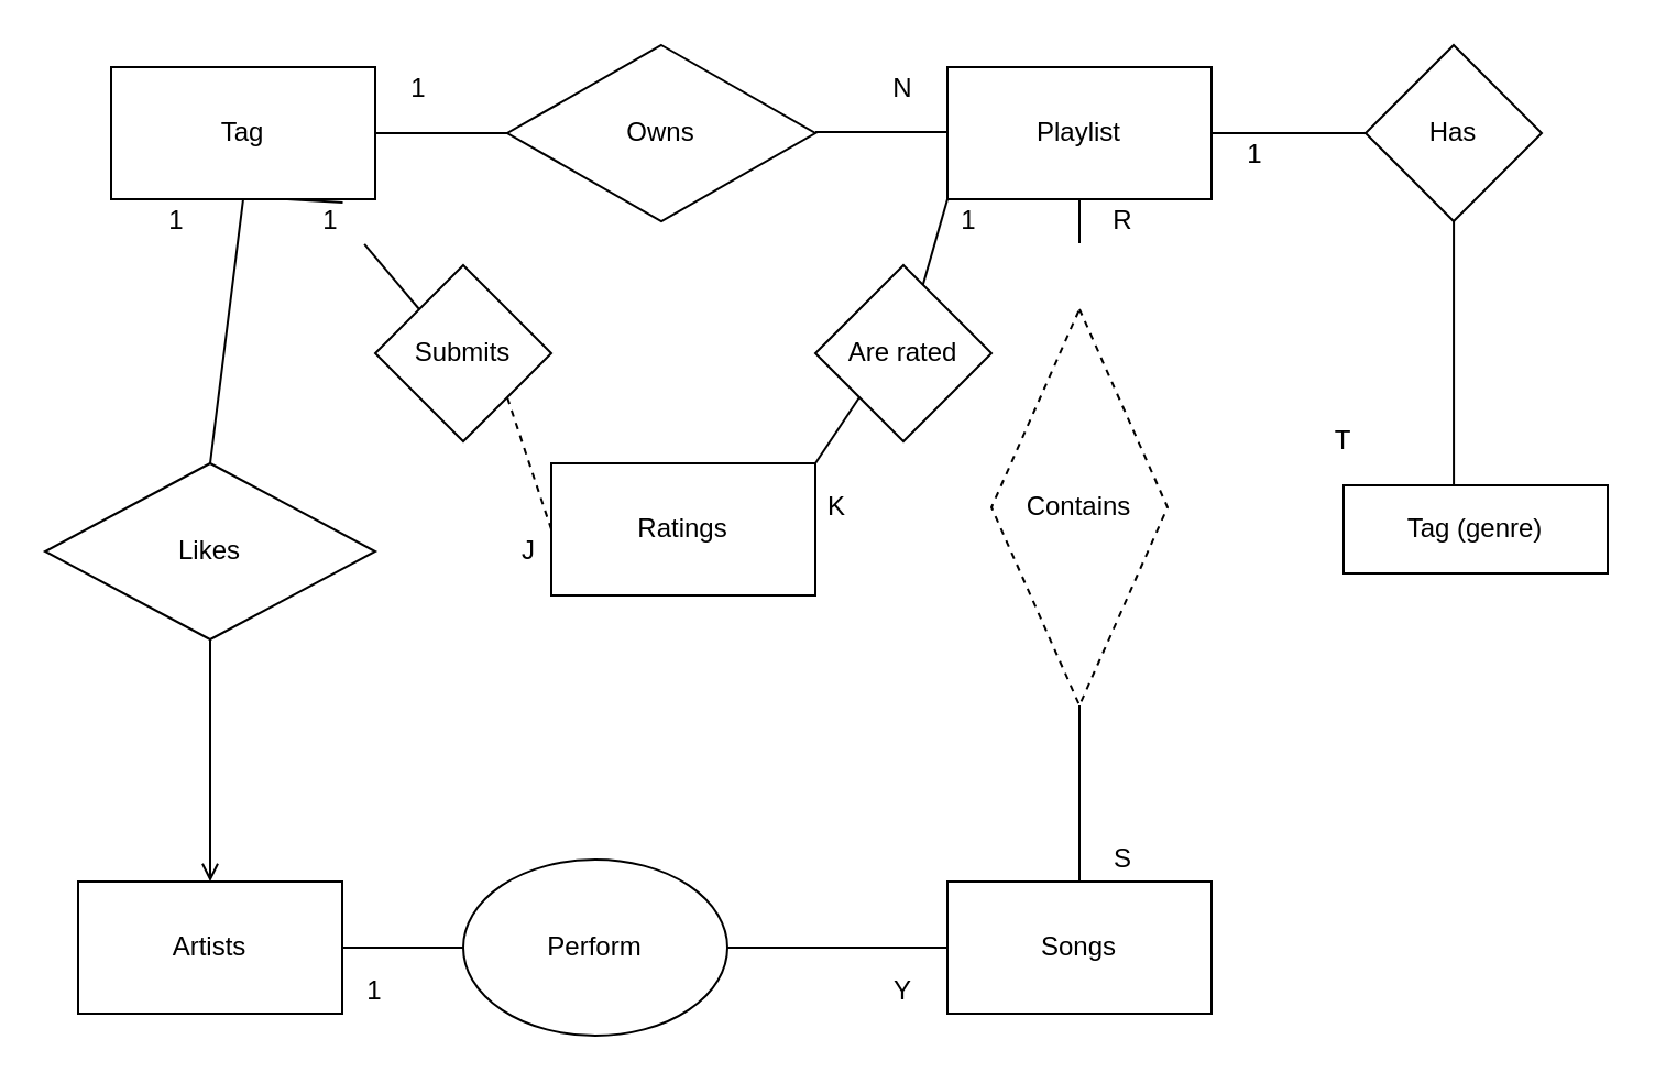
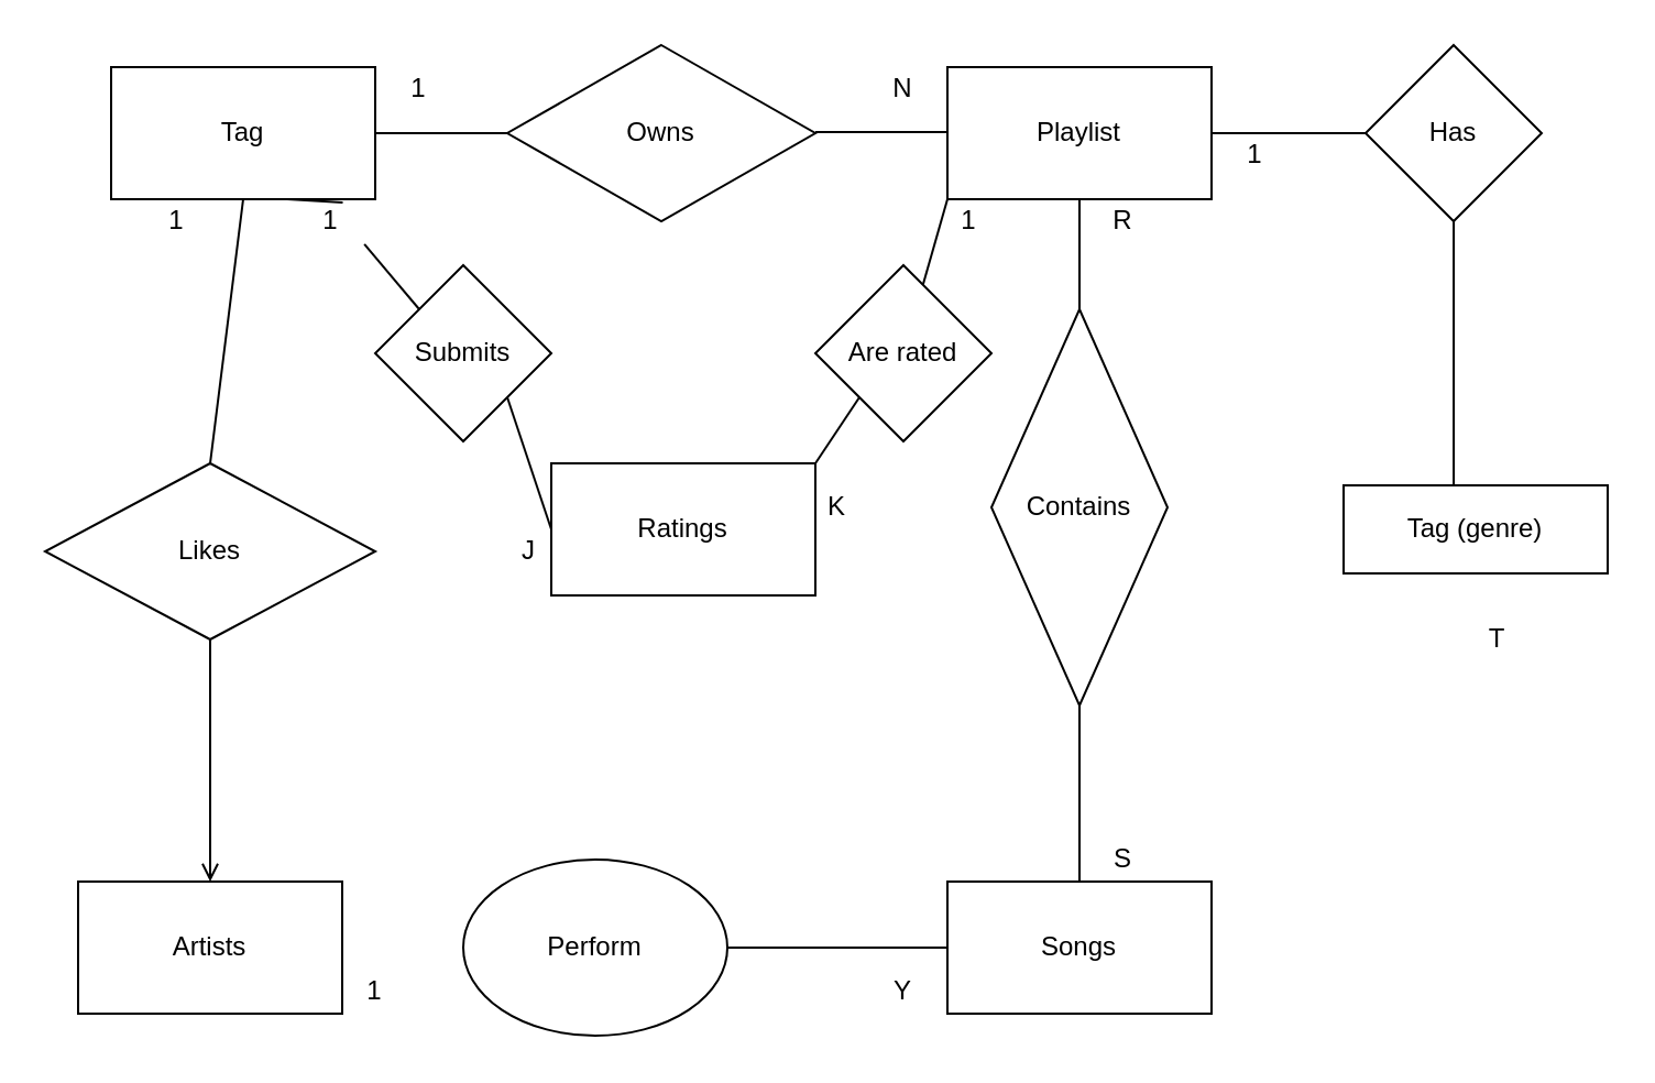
  <mxCell id="0" />
  <mxCell id="1" parent="0" />
  <mxCell id="2" style="edgeStyle=orthogonalEdgeStyle;rounded=0;orthogonalLoop=1;jettySize=auto;html=1;exitX=1;exitY=0.5;exitDx=0;exitDy=0;entryX=0;entryY=0.5;entryDx=0;entryDy=0;endArrow=none;endFill=0;" parent="1" source="3" target="7" edge="1"><mxGeometry relative="1" as="geometry" /></mxCell>
  <mxCell id="3" value="Tag" style="rounded=0;whiteSpace=wrap;html=1;" parent="1" vertex="1"><mxGeometry x="50" y="30" width="120" height="60" as="geometry" /></mxCell>
+ <mxCell id="4" value="" style="edgeStyle=orthogonalEdgeStyle;rounded=0;orthogonalLoop=1;jettySize=auto;html=1;endArrow=none;endFill=0;" parent="1" source="14" target="10" edge="1"><mxGeometry relative="1" as="geometry"><Array as="points"><mxPoint x="490" y="120" /><mxPoint x="490" y="120" /></Array></mxGeometry></mxCell>
  <mxCell id="5" style="edgeStyle=orthogonalEdgeStyle;rounded=0;orthogonalLoop=1;jettySize=auto;html=1;exitX=1;exitY=0.5;exitDx=0;exitDy=0;entryX=0;entryY=0.5;entryDx=0;entryDy=0;endArrow=none;endFill=0;" parent="1" source="6" target="29" edge="1"><mxGeometry relative="1" as="geometry" /></mxCell>
  <mxCell id="6" value="Playlist" style="rounded=0;whiteSpace=wrap;html=1;" parent="1" vertex="1"><mxGeometry x="430" y="30" width="120" height="60" as="geometry" /></mxCell>
  <mxCell id="7" value="Owns" style="rhombus;whiteSpace=wrap;html=1;" parent="1" vertex="1"><mxGeometry x="230" y="20" width="140" height="80" as="geometry" /></mxCell>
  <mxCell id="8" style="edgeStyle=orthogonalEdgeStyle;rounded=0;orthogonalLoop=1;jettySize=auto;html=1;exitX=1;exitY=0.5;exitDx=0;exitDy=0;entryX=0;entryY=0.5;entryDx=0;entryDy=0;endArrow=none;endFill=0;" parent="1" edge="1"><mxGeometry relative="1" as="geometry"><mxPoint x="370" y="59.5" as="sourcePoint" /><mxPoint x="430" y="59.5" as="targetPoint" /></mxGeometry></mxCell>
  <mxCell id="9" value="" style="edgeStyle=orthogonalEdgeStyle;rounded=0;orthogonalLoop=1;jettySize=auto;html=1;endArrow=none;endFill=0;" parent="1" source="10" edge="1"><mxGeometry relative="1" as="geometry"><mxPoint x="490" y="400" as="targetPoint" /></mxGeometry></mxCell>
- <mxCell id="10" value="Contains" style="rhombus;whiteSpace=wrap;html=1;dashed=1;" parent="1" vertex="1"><mxGeometry x="450" y="140" width="80" height="180" as="geometry" /></mxCell>
+ <mxCell id="10" value="Contains" style="rhombus;whiteSpace=wrap;html=1;" parent="1" vertex="1"><mxGeometry x="450" y="140" width="80" height="180" as="geometry" /></mxCell>
  <mxCell id="11" value="Songs" style="rounded=0;whiteSpace=wrap;html=1;" parent="1" vertex="1"><mxGeometry x="430" y="400" width="120" height="60" as="geometry" /></mxCell>
  <mxCell id="12" value="1" style="text;html=1;strokeColor=none;fillColor=none;align=center;verticalAlign=middle;whiteSpace=wrap;rounded=0;" parent="1" vertex="1"><mxGeometry x="170" y="30" width="40" height="20" as="geometry" /></mxCell>
  <mxCell id="13" value="N" style="text;html=1;strokeColor=none;fillColor=none;align=center;verticalAlign=middle;whiteSpace=wrap;rounded=0;" parent="1" vertex="1"><mxGeometry x="390" y="30" width="40" height="20" as="geometry" /></mxCell>
  <mxCell id="14" value="R" style="text;html=1;strokeColor=none;fillColor=none;align=center;verticalAlign=middle;whiteSpace=wrap;rounded=0;" parent="1" vertex="1"><mxGeometry x="490" y="90" width="40" height="20" as="geometry" /></mxCell>
  <mxCell id="15" value="" style="edgeStyle=orthogonalEdgeStyle;rounded=0;orthogonalLoop=1;jettySize=auto;html=1;endArrow=none;endFill=0;" parent="1" source="6" edge="1"><mxGeometry relative="1" as="geometry"><mxPoint x="490" y="90" as="sourcePoint" /><mxPoint x="490" y="110" as="targetPoint" /></mxGeometry></mxCell>
  <mxCell id="16" value="S" style="text;html=1;strokeColor=none;fillColor=none;align=center;verticalAlign=middle;whiteSpace=wrap;rounded=0;" parent="1" vertex="1"><mxGeometry x="490" y="380" width="40" height="20" as="geometry" /></mxCell>
  <mxCell id="17" value="Ratings" style="rounded=0;whiteSpace=wrap;html=1;" parent="1" vertex="1"><mxGeometry x="250" y="210" width="120" height="60" as="geometry" /></mxCell>
  <mxCell id="18" value="Submits" style="rhombus;whiteSpace=wrap;html=1;" parent="1" vertex="1"><mxGeometry x="170" y="120" width="80" height="80" as="geometry" /></mxCell>
  <mxCell id="19" value="Are rated" style="rhombus;whiteSpace=wrap;html=1;" parent="1" vertex="1"><mxGeometry x="370" y="120" width="80" height="80" as="geometry" /></mxCell>
  <mxCell id="20" value="" style="endArrow=none;html=1;exitX=0;exitY=0;exitDx=0;exitDy=0;entryX=0.877;entryY=1.024;entryDx=0;entryDy=0;entryPerimeter=0;" parent="1" source="42" edge="1" target="3"><mxGeometry width="50" height="50" relative="1" as="geometry"><mxPoint x="60" y="140" as="sourcePoint" /><mxPoint x="110" y="30" as="targetPoint" /></mxGeometry></mxCell>
- <mxCell id="21" value="" style="endArrow=none;html=1;exitX=0;exitY=0.5;exitDx=0;exitDy=0;entryX=1;entryY=1;entryDx=0;entryDy=0;dashed=1;" parent="1" edge="1" target="18" source="17"><mxGeometry width="50" height="50" relative="1" as="geometry"><mxPoint x="210" y="230" as="sourcePoint" /><mxPoint x="230" y="200" as="targetPoint" /></mxGeometry></mxCell>
+ <mxCell id="21" value="" style="endArrow=none;html=1;exitX=0;exitY=0.5;exitDx=0;exitDy=0;entryX=1;entryY=1;entryDx=0;entryDy=0;" parent="1" edge="1" target="18" source="17"><mxGeometry width="50" height="50" relative="1" as="geometry"><mxPoint x="210" y="230" as="sourcePoint" /><mxPoint x="230" y="200" as="targetPoint" /></mxGeometry></mxCell>
  <mxCell id="22" value="" style="endArrow=none;html=1;entryX=0.25;entryY=0;entryDx=0;entryDy=0;" parent="1" source="19" edge="1" target="27"><mxGeometry width="50" height="50" relative="1" as="geometry"><mxPoint x="460" y="140" as="sourcePoint" /><mxPoint x="430" y="90" as="targetPoint" /></mxGeometry></mxCell>
  <mxCell id="23" value="" style="endArrow=none;html=1;exitX=1;exitY=0;exitDx=0;exitDy=0;entryX=0;entryY=1;entryDx=0;entryDy=0;" parent="1" source="17" target="19" edge="1"><mxGeometry width="50" height="50" relative="1" as="geometry"><mxPoint x="271.333" y="231.333" as="sourcePoint" /><mxPoint x="330" y="180" as="targetPoint" /></mxGeometry></mxCell>
  <mxCell id="24" value="1" style="text;html=1;strokeColor=none;fillColor=none;align=center;verticalAlign=middle;whiteSpace=wrap;rounded=0;" parent="1" vertex="1"><mxGeometry x="60" y="90" width="40" height="20" as="geometry" /></mxCell>
  <mxCell id="25" value="J" style="text;html=1;strokeColor=none;fillColor=none;align=center;verticalAlign=middle;whiteSpace=wrap;rounded=0;" parent="1" vertex="1"><mxGeometry x="220" y="240" width="40" height="20" as="geometry" /></mxCell>
  <mxCell id="26" value="K" style="text;html=1;strokeColor=none;fillColor=none;align=center;verticalAlign=middle;whiteSpace=wrap;rounded=0;" parent="1" vertex="1"><mxGeometry x="360" y="220" width="40" height="20" as="geometry" /></mxCell>
  <mxCell id="27" value="1" style="text;html=1;strokeColor=none;fillColor=none;align=center;verticalAlign=middle;whiteSpace=wrap;rounded=0;" parent="1" vertex="1"><mxGeometry x="420" y="90" width="40" height="20" as="geometry" /></mxCell>
  <mxCell id="28" style="edgeStyle=orthogonalEdgeStyle;rounded=0;orthogonalLoop=1;jettySize=auto;html=1;entryX=0.417;entryY=0.033;entryDx=0;entryDy=0;entryPerimeter=0;endArrow=none;endFill=0;" parent="1" source="29" target="30" edge="1"><mxGeometry relative="1" as="geometry" /></mxCell>
  <mxCell id="29" value="Has" style="rhombus;whiteSpace=wrap;html=1;" parent="1" vertex="1"><mxGeometry x="620" y="20" width="80" height="80" as="geometry" /></mxCell>
  <mxCell id="30" value="Tag (genre)" style="rounded=0;whiteSpace=wrap;html=1;" parent="1" vertex="1"><mxGeometry x="610" y="220" width="120" height="40" as="geometry" /></mxCell>
  <mxCell id="31" value="Likes" style="rhombus;whiteSpace=wrap;html=1;" vertex="1" parent="1"><mxGeometry x="20" y="210" width="150" height="80" as="geometry" /></mxCell>
  <mxCell id="32" value="" style="endArrow=none;html=1;entryX=0.5;entryY=1;entryDx=0;entryDy=0;exitX=0.5;exitY=0;exitDx=0;exitDy=0;" edge="1" parent="1" source="31" target="3"><mxGeometry width="50" height="50" relative="1" as="geometry"><mxPoint x="245" y="260" as="sourcePoint" /><mxPoint x="80" y="140" as="targetPoint" /></mxGeometry></mxCell>
  <mxCell id="33" value="" style="endArrow=open;html=1;exitX=0.5;exitY=1;exitDx=0;exitDy=0;entryX=0.5;entryY=0;entryDx=0;entryDy=0;" edge="1" parent="1" source="31" target="34"><mxGeometry width="50" height="50" relative="1" as="geometry"><mxPoint x="322.5" y="280" as="sourcePoint" /><mxPoint x="100" y="350" as="targetPoint" /></mxGeometry></mxCell>
  <mxCell id="34" value="Artists" style="rounded=0;whiteSpace=wrap;html=1;" vertex="1" parent="1"><mxGeometry x="35" y="400" width="120" height="60" as="geometry" /></mxCell>
  <mxCell id="35" value="Perform" style="ellipse;whiteSpace=wrap;html=1;" vertex="1" parent="1"><mxGeometry x="210" y="390" width="120" height="80" as="geometry" /></mxCell>
- <mxCell id="36" value="" style="endArrow=none;html=1;exitX=0;exitY=0.5;exitDx=0;exitDy=0;entryX=1;entryY=0.5;entryDx=0;entryDy=0;" edge="1" parent="1" source="35" target="34"><mxGeometry width="50" height="50" relative="1" as="geometry"><mxPoint x="105" y="300" as="sourcePoint" /><mxPoint x="105" y="410" as="targetPoint" /></mxGeometry></mxCell>
  <mxCell id="37" value="" style="endArrow=none;html=1;exitX=0;exitY=0.5;exitDx=0;exitDy=0;entryX=1;entryY=0.5;entryDx=0;entryDy=0;" edge="1" parent="1" source="11" target="35"><mxGeometry width="50" height="50" relative="1" as="geometry"><mxPoint x="397.5" y="440" as="sourcePoint" /><mxPoint x="342.5" y="440" as="targetPoint" /></mxGeometry></mxCell>
  <mxCell id="38" value="1" style="text;html=1;strokeColor=none;fillColor=none;align=center;verticalAlign=middle;whiteSpace=wrap;rounded=0;" vertex="1" parent="1"><mxGeometry x="150" y="440" width="40" height="20" as="geometry" /></mxCell>
  <mxCell id="39" value="Y" style="text;html=1;strokeColor=none;fillColor=none;align=center;verticalAlign=middle;whiteSpace=wrap;rounded=0;" vertex="1" parent="1"><mxGeometry x="390" y="440" width="40" height="20" as="geometry" /></mxCell>
  <mxCell id="40" value="1" style="text;html=1;strokeColor=none;fillColor=none;align=center;verticalAlign=middle;whiteSpace=wrap;rounded=0;" vertex="1" parent="1"><mxGeometry x="550" y="60" width="40" height="20" as="geometry" /></mxCell>
- <mxCell id="41" value="T" style="text;html=1;strokeColor=none;fillColor=none;align=center;verticalAlign=middle;whiteSpace=wrap;rounded=0;" vertex="1" parent="1"><mxGeometry x="590" y="190" width="40" height="20" as="geometry" /></mxCell>
+ <mxCell id="41" value="T" style="text;html=1;strokeColor=none;fillColor=none;align=center;verticalAlign=middle;whiteSpace=wrap;rounded=0;" vertex="1" parent="1"><mxGeometry x="660" y="280" width="40" height="20" as="geometry" /></mxCell>
  <mxCell id="42" value="1" style="text;html=1;strokeColor=none;fillColor=none;align=center;verticalAlign=middle;whiteSpace=wrap;rounded=0;" vertex="1" parent="1"><mxGeometry x="130" y="90" width="40" height="20" as="geometry" /></mxCell>
  <mxCell id="43" value="" style="endArrow=none;html=1;exitX=0;exitY=0;exitDx=0;exitDy=0;entryX=0.877;entryY=1.024;entryDx=0;entryDy=0;entryPerimeter=0;" edge="1" parent="1" source="18" target="42"><mxGeometry width="50" height="50" relative="1" as="geometry"><mxPoint x="190" y="150" as="sourcePoint" /><mxPoint x="155.24" y="91.44" as="targetPoint" /></mxGeometry></mxCell>
